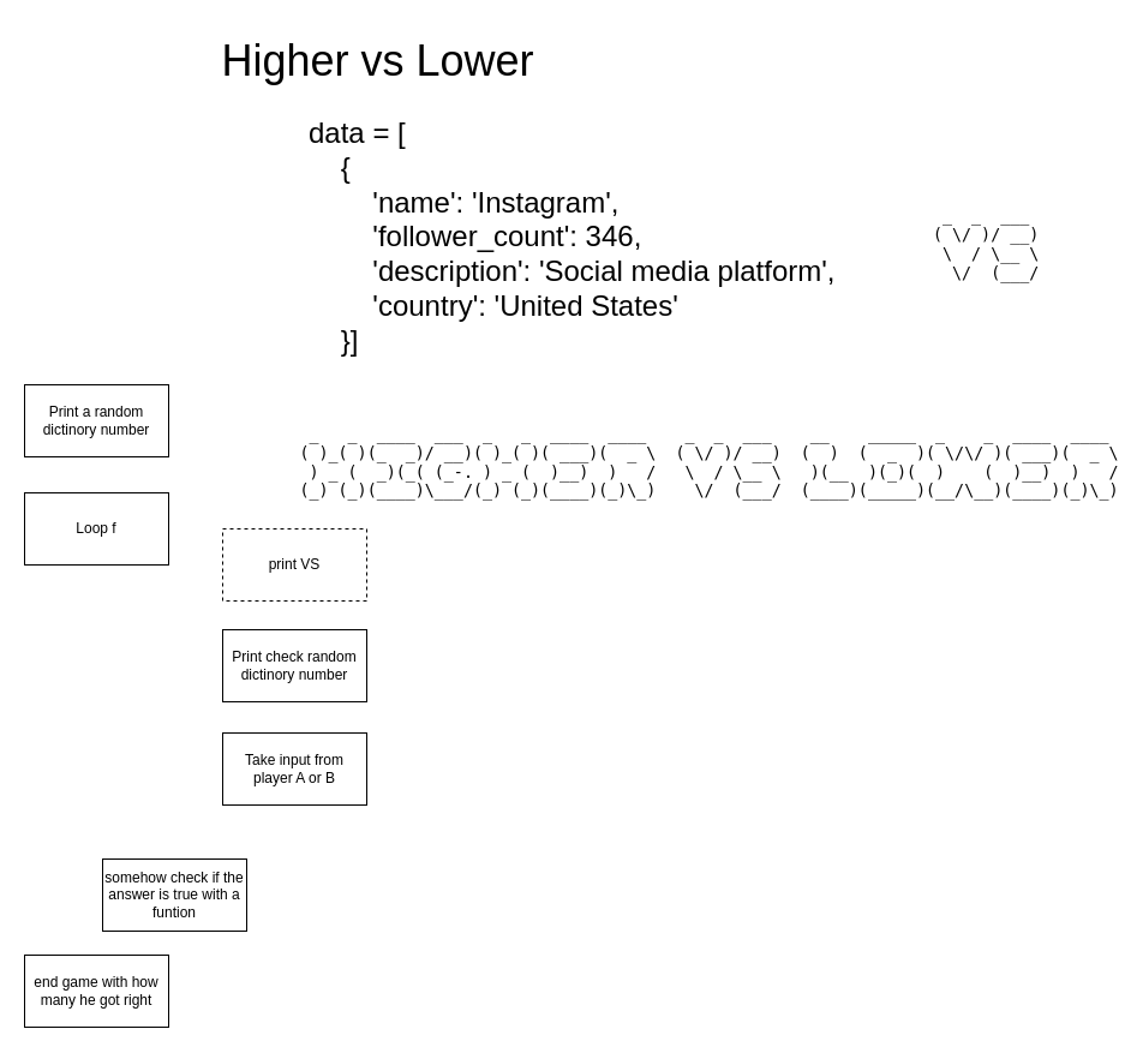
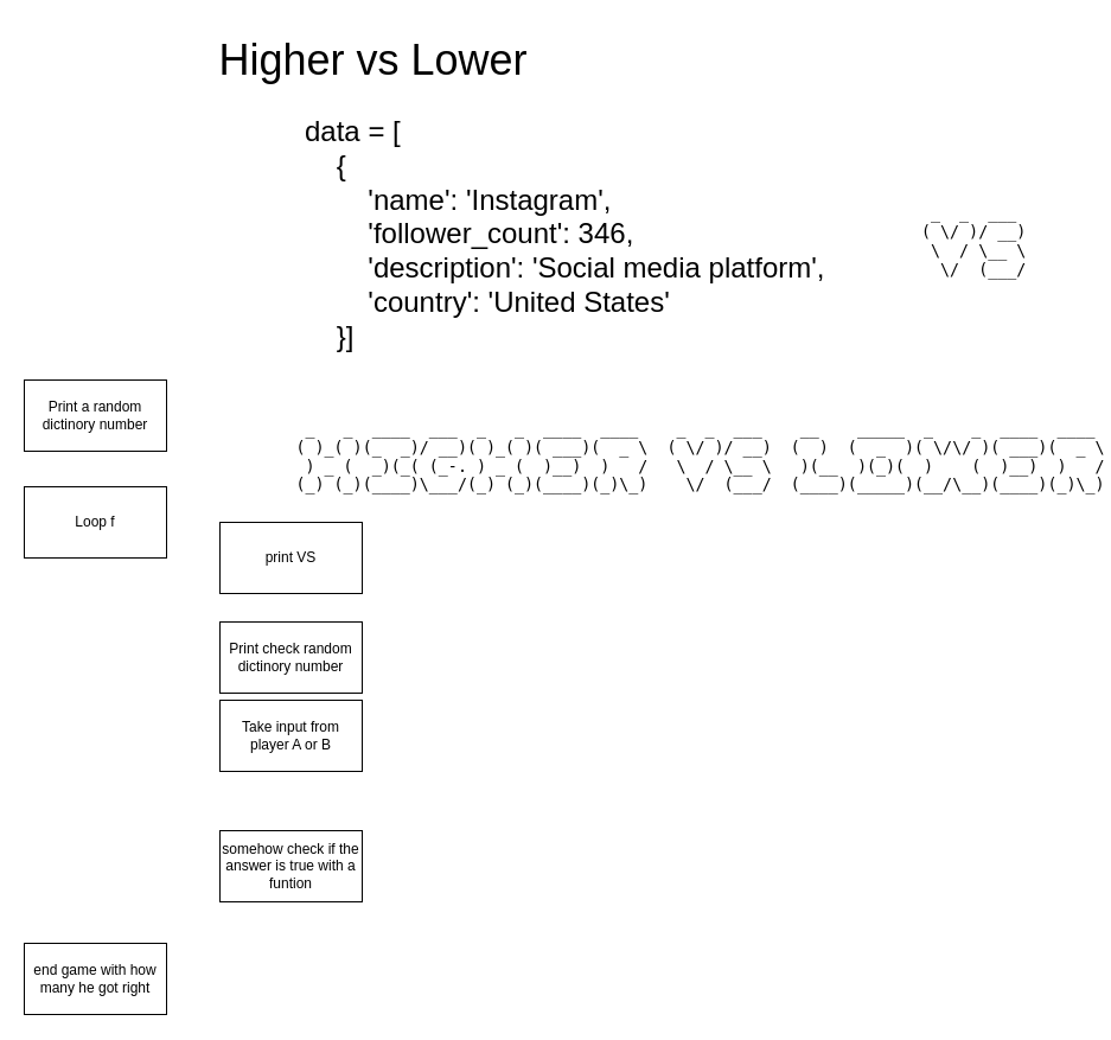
  <mxCell id="0" />
  <mxCell id="1" parent="0" />
  <mxCell id="2" value="&lt;font style=&quot;font-size: 36px;&quot;&gt;Higher vs Lower&lt;/font&gt;" style="text;html=1;align=center;verticalAlign=middle;resizable=0;points=[];autosize=1;strokeColor=none;fillColor=none;" parent="1" vertex="1"><mxGeometry x="174" y="20" width="280" height="60" as="geometry" /></mxCell>
  <mxCell id="3" value="&lt;font style=&quot;font-size: 24px;&quot;&gt;data = [&lt;br&gt;&amp;nbsp; &amp;nbsp; {&lt;br&gt;&amp;nbsp; &amp;nbsp; &amp;nbsp; &amp;nbsp; 'name': 'Instagram',&lt;br&gt;&amp;nbsp; &amp;nbsp; &amp;nbsp; &amp;nbsp; 'follower_count': 346,&lt;br&gt;&amp;nbsp; &amp;nbsp; &amp;nbsp; &amp;nbsp; 'description': 'Social media platform',&lt;br&gt;&amp;nbsp; &amp;nbsp; &amp;nbsp; &amp;nbsp; 'country': 'United States'&lt;br&gt;&amp;nbsp; &amp;nbsp; }]&lt;/font&gt;" style="text;whiteSpace=wrap;html=1;" parent="1" vertex="1"><mxGeometry x="255" y="90" width="450" height="120" as="geometry" /></mxCell>
  <mxCell id="4" value="Print a random dictinory number" style="rounded=0;whiteSpace=wrap;html=1;" parent="1" vertex="1"><mxGeometry x="20" y="320" width="120" height="60" as="geometry" /></mxCell>
  <mxCell id="5" value="&lt;pre style=&quot;font-size: 13.333px; margin-top: 15px; margin-bottom: 15px; text-align: start; background-color: rgb(255, 255, 255);&quot; class=&quot;fig&quot; id=&quot;taag_output_text&quot;&gt; _   _  ____  ___  _   _  ____  ____    _  _  ___    __    _____  _    _  ____  ____ &lt;br/&gt;( )_( )(_  _)/ __)( )_( )( ___)(  _ \  ( \/ )/ __)  (  )  (  _  )( \/\/ )( ___)(  _ \&lt;br/&gt; ) _ (  _)(_( (_-. ) _ (  )__)  )   /   \  / \__ \   )(__  )(_)(  )    (  )__)  )   /&lt;br/&gt;(_) (_)(____)\___/(_) (_)(____)(_)\_)    \/  (___/  (____)(_____)(__/\__)(____)(_)\_)&lt;/pre&gt;" style="text;html=1;align=center;verticalAlign=middle;resizable=0;points=[];autosize=1;strokeColor=none;fillColor=none;" parent="1" vertex="1"><mxGeometry x="265" y="330" width="650" height="110" as="geometry" /></mxCell>
  <mxCell id="6" value="&lt;pre style=&quot;font-size: 13.333px; font-family: monospace; margin-top: 15px; margin-bottom: 15px; color: rgb(0, 0, 0); font-style: normal; font-variant-ligatures: normal; font-variant-caps: normal; font-weight: 400; letter-spacing: normal; orphans: 2; text-align: start; text-indent: 0px; text-transform: none; widows: 2; word-spacing: 0px; -webkit-text-stroke-width: 0px; background-color: rgb(255, 255, 255); text-decoration-thickness: initial; text-decoration-style: initial; text-decoration-color: initial;&quot; class=&quot;fig&quot; id=&quot;taag_output_text&quot;&gt; _  _  ___ &#10;( \/ )/ __)&#10; \  / \__ \&#10;  \/  (___/&lt;/pre&gt;" style="text;whiteSpace=wrap;html=1;" parent="1" vertex="1"><mxGeometry x="775" y="150" width="110" height="120" as="geometry" /></mxCell>
  <mxCell id="7" value="Print check random dictinory number" style="rounded=0;whiteSpace=wrap;html=1;" parent="1" vertex="1"><mxGeometry x="185" y="524" width="120" height="60" as="geometry" /></mxCell>
- <mxCell id="8" value="print VS" style="whiteSpace=wrap;html=1;dashed=1;" parent="1" vertex="1"><mxGeometry x="185" y="440" width="120" height="60" as="geometry" /></mxCell>
- <mxCell id="9" value="Take input from player A or B" style="whiteSpace=wrap;html=1;" parent="1" vertex="1"><mxGeometry x="185" y="610" width="120" height="60" as="geometry" /></mxCell>
- <mxCell id="10" value="somehow check if the answer is true with a funtion" style="whiteSpace=wrap;html=1;" parent="1" vertex="1"><mxGeometry x="85" y="715" width="120" height="60" as="geometry" /></mxCell>
+ <mxCell id="8" value="print VS" style="whiteSpace=wrap;html=1;" parent="1" vertex="1"><mxGeometry x="185" y="440" width="120" height="60" as="geometry" /></mxCell>
+ <mxCell id="9" value="Take input from player A or B" style="whiteSpace=wrap;html=1;" parent="1" vertex="1"><mxGeometry x="185" y="590" width="120" height="60" as="geometry" /></mxCell>
+ <mxCell id="10" value="somehow check if the answer is true with a funtion" style="whiteSpace=wrap;html=1;" parent="1" vertex="1"><mxGeometry x="185" y="700" width="120" height="60" as="geometry" /></mxCell>
  <mxCell id="11" value="end game with how many he got right" style="whiteSpace=wrap;html=1;" parent="1" vertex="1"><mxGeometry x="20" y="795" width="120" height="60" as="geometry" /></mxCell>
  <mxCell id="12" value="Loop f" style="whiteSpace=wrap;html=1;" parent="1" vertex="1"><mxGeometry x="20" y="410" width="120" height="60" as="geometry" /></mxCell>
